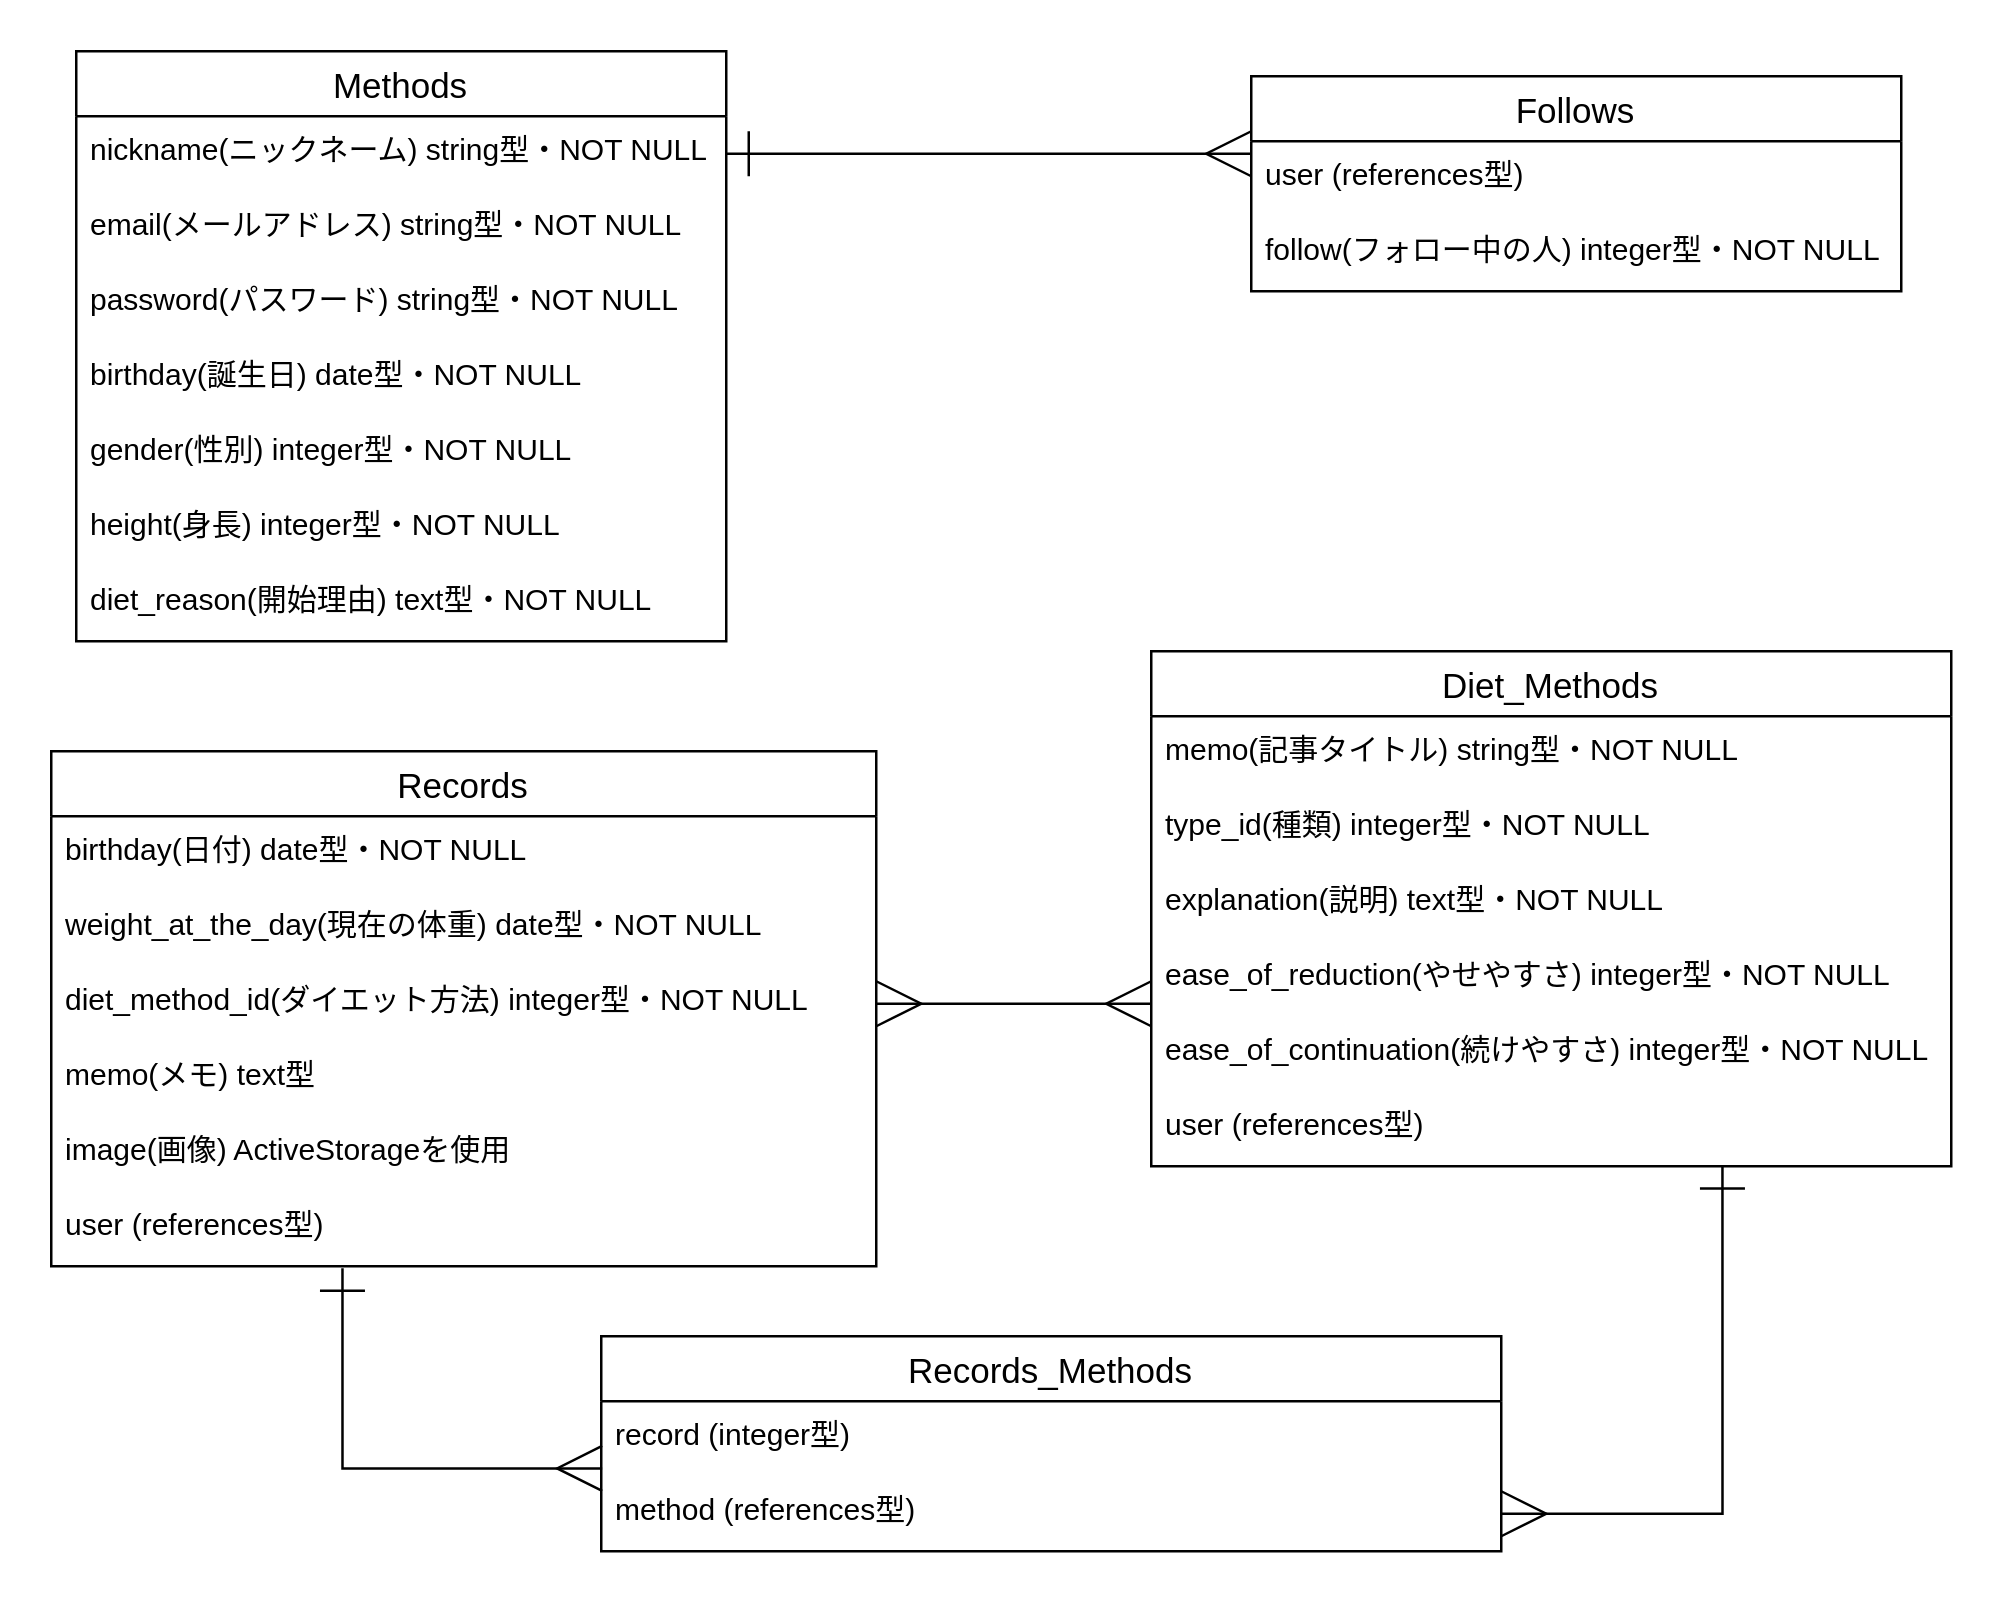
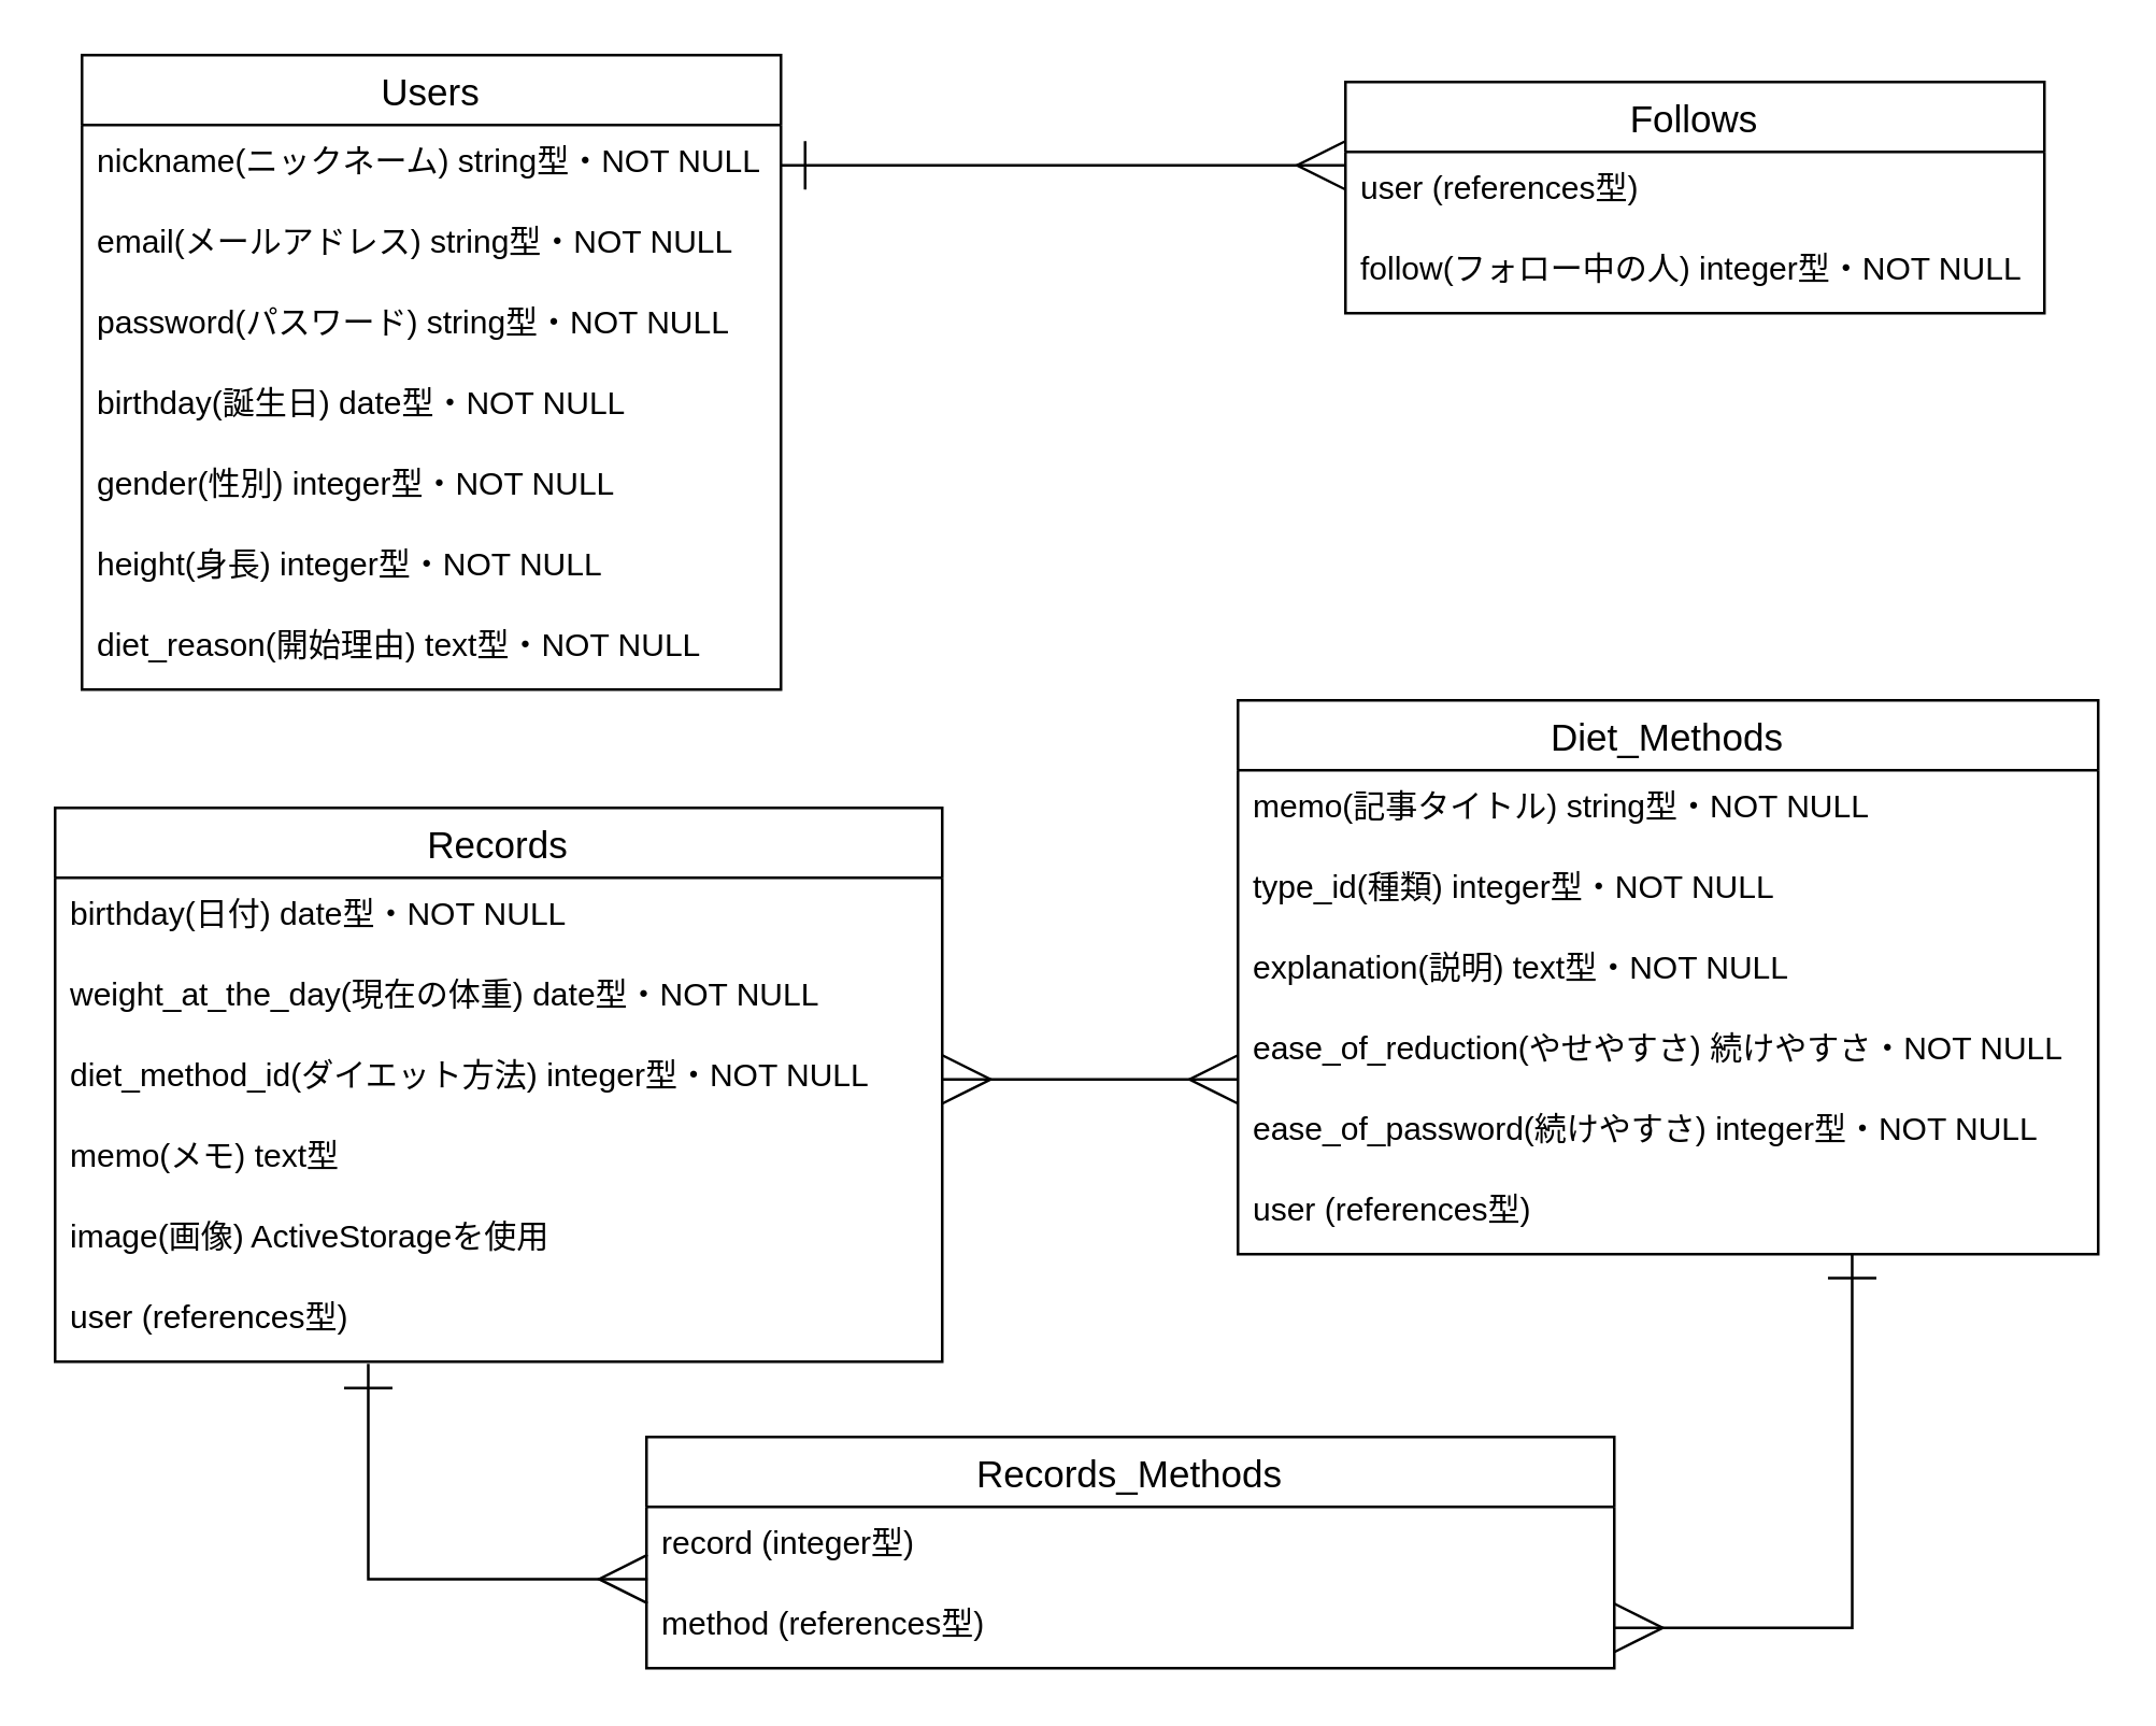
  <mxCell id="0" />
  <mxCell id="1" parent="0" />
- <mxCell id="2" value="Methods" style="swimlane;fontStyle=0;childLayout=stackLayout;horizontal=1;startSize=26;horizontalStack=0;resizeParent=1;resizeParentMax=0;resizeLast=0;collapsible=1;marginBottom=0;align=center;fontSize=14;" parent="1" vertex="1"><mxGeometry x="30" y="20" width="260" height="236" as="geometry" /></mxCell>
+ <mxCell id="2" value="Users" style="swimlane;fontStyle=0;childLayout=stackLayout;horizontal=1;startSize=26;horizontalStack=0;resizeParent=1;resizeParentMax=0;resizeLast=0;collapsible=1;marginBottom=0;align=center;fontSize=14;" parent="1" vertex="1"><mxGeometry x="30" y="20" width="260" height="236" as="geometry" /></mxCell>
  <mxCell id="3" value="nickname(ニックネーム) string型・NOT NULL" style="text;strokeColor=none;fillColor=none;spacingLeft=4;spacingRight=4;overflow=hidden;rotatable=0;points=[[0,0.5],[1,0.5]];portConstraint=eastwest;fontSize=12;" parent="2" vertex="1"><mxGeometry y="26" width="260" height="30" as="geometry" /></mxCell>
  <mxCell id="4" value="email(メールアドレス) string型・NOT NULL" style="text;strokeColor=none;fillColor=none;spacingLeft=4;spacingRight=4;overflow=hidden;rotatable=0;points=[[0,0.5],[1,0.5]];portConstraint=eastwest;fontSize=12;" parent="2" vertex="1"><mxGeometry y="56" width="260" height="30" as="geometry" /></mxCell>
  <mxCell id="5" value="password(パスワード) string型・NOT NULL" style="text;strokeColor=none;fillColor=none;spacingLeft=4;spacingRight=4;overflow=hidden;rotatable=0;points=[[0,0.5],[1,0.5]];portConstraint=eastwest;fontSize=12;" parent="2" vertex="1"><mxGeometry y="86" width="260" height="30" as="geometry" /></mxCell>
  <mxCell id="6" value="birthday(誕生日) date型・NOT NULL" style="text;strokeColor=none;fillColor=none;spacingLeft=4;spacingRight=4;overflow=hidden;rotatable=0;points=[[0,0.5],[1,0.5]];portConstraint=eastwest;fontSize=12;" parent="2" vertex="1"><mxGeometry y="116" width="260" height="30" as="geometry" /></mxCell>
  <mxCell id="7" value="gender(性別) integer型・NOT NULL" style="text;strokeColor=none;fillColor=none;spacingLeft=4;spacingRight=4;overflow=hidden;rotatable=0;points=[[0,0.5],[1,0.5]];portConstraint=eastwest;fontSize=12;" parent="2" vertex="1"><mxGeometry y="146" width="260" height="30" as="geometry" /></mxCell>
  <mxCell id="8" value="height(身長) integer型・NOT NULL" style="text;strokeColor=none;fillColor=none;spacingLeft=4;spacingRight=4;overflow=hidden;rotatable=0;points=[[0,0.5],[1,0.5]];portConstraint=eastwest;fontSize=12;" parent="2" vertex="1"><mxGeometry y="176" width="260" height="30" as="geometry" /></mxCell>
  <mxCell id="9" value="diet_reason(開始理由) text型・NOT NULL" style="text;strokeColor=none;fillColor=none;spacingLeft=4;spacingRight=4;overflow=hidden;rotatable=0;points=[[0,0.5],[1,0.5]];portConstraint=eastwest;fontSize=12;" parent="2" vertex="1"><mxGeometry y="206" width="260" height="30" as="geometry" /></mxCell>
  <mxCell id="10" value="Follows" style="swimlane;fontStyle=0;childLayout=stackLayout;horizontal=1;startSize=26;horizontalStack=0;resizeParent=1;resizeParentMax=0;resizeLast=0;collapsible=1;marginBottom=0;align=center;fontSize=14;" parent="1" vertex="1"><mxGeometry x="500" y="30" width="260" height="86" as="geometry" /></mxCell>
  <mxCell id="11" value="user (references型)" style="text;strokeColor=none;fillColor=none;spacingLeft=4;spacingRight=4;overflow=hidden;rotatable=0;points=[[0,0.5],[1,0.5]];portConstraint=eastwest;fontSize=12;" parent="10" vertex="1"><mxGeometry y="26" width="260" height="30" as="geometry" /></mxCell>
  <mxCell id="12" value="follow(フォロー中の人) integer型・NOT NULL" style="text;strokeColor=none;fillColor=none;spacingLeft=4;spacingRight=4;overflow=hidden;rotatable=0;points=[[0,0.5],[1,0.5]];portConstraint=eastwest;fontSize=12;" parent="10" vertex="1"><mxGeometry y="56" width="260" height="30" as="geometry" /></mxCell>
  <mxCell id="13" value="Diet_Methods" style="swimlane;fontStyle=0;childLayout=stackLayout;horizontal=1;startSize=26;horizontalStack=0;resizeParent=1;resizeParentMax=0;resizeLast=0;collapsible=1;marginBottom=0;align=center;fontSize=14;" parent="1" vertex="1"><mxGeometry x="460" y="260" width="320" height="206" as="geometry" /></mxCell>
  <mxCell id="14" value="memo(記事タイトル) string型・NOT NULL" style="text;strokeColor=none;fillColor=none;spacingLeft=4;spacingRight=4;overflow=hidden;rotatable=0;points=[[0,0.5],[1,0.5]];portConstraint=eastwest;fontSize=12;" parent="13" vertex="1"><mxGeometry y="26" width="320" height="30" as="geometry" /></mxCell>
  <mxCell id="15" value="type_id(種類) integer型・NOT NULL" style="text;strokeColor=none;fillColor=none;spacingLeft=4;spacingRight=4;overflow=hidden;rotatable=0;points=[[0,0.5],[1,0.5]];portConstraint=eastwest;fontSize=12;" parent="13" vertex="1"><mxGeometry y="56" width="320" height="30" as="geometry" /></mxCell>
  <mxCell id="16" value="explanation(説明) text型・NOT NULL" style="text;strokeColor=none;fillColor=none;spacingLeft=4;spacingRight=4;overflow=hidden;rotatable=0;points=[[0,0.5],[1,0.5]];portConstraint=eastwest;fontSize=12;" parent="13" vertex="1"><mxGeometry y="86" width="320" height="30" as="geometry" /></mxCell>
- <mxCell id="17" value="ease_of_reduction(やせやすさ) integer型・NOT NULL" style="text;strokeColor=none;fillColor=none;spacingLeft=4;spacingRight=4;overflow=hidden;rotatable=0;points=[[0,0.5],[1,0.5]];portConstraint=eastwest;fontSize=12;" parent="13" vertex="1"><mxGeometry y="116" width="320" height="30" as="geometry" /></mxCell>
- <mxCell id="18" value="ease_of_continuation(続けやすさ) integer型・NOT NULL" style="text;strokeColor=none;fillColor=none;spacingLeft=4;spacingRight=4;overflow=hidden;rotatable=0;points=[[0,0.5],[1,0.5]];portConstraint=eastwest;fontSize=12;" parent="13" vertex="1"><mxGeometry y="146" width="320" height="30" as="geometry" /></mxCell>
+ <mxCell id="17" value="ease_of_reduction(やせやすさ) 続けやすさ・NOT NULL" style="text;strokeColor=none;fillColor=none;spacingLeft=4;spacingRight=4;overflow=hidden;rotatable=0;points=[[0,0.5],[1,0.5]];portConstraint=eastwest;fontSize=12;" parent="13" vertex="1"><mxGeometry y="116" width="320" height="30" as="geometry" /></mxCell>
+ <mxCell id="18" value="ease_of_password(続けやすさ) integer型・NOT NULL" style="text;strokeColor=none;fillColor=none;spacingLeft=4;spacingRight=4;overflow=hidden;rotatable=0;points=[[0,0.5],[1,0.5]];portConstraint=eastwest;fontSize=12;" parent="13" vertex="1"><mxGeometry y="146" width="320" height="30" as="geometry" /></mxCell>
  <mxCell id="19" value="user (references型)" style="text;strokeColor=none;fillColor=none;spacingLeft=4;spacingRight=4;overflow=hidden;rotatable=0;points=[[0,0.5],[1,0.5]];portConstraint=eastwest;fontSize=12;" parent="13" vertex="1"><mxGeometry y="176" width="320" height="30" as="geometry" /></mxCell>
  <mxCell id="20" value="Records_Methods" style="swimlane;fontStyle=0;childLayout=stackLayout;horizontal=1;startSize=26;horizontalStack=0;resizeParent=1;resizeParentMax=0;resizeLast=0;collapsible=1;marginBottom=0;align=center;fontSize=14;" parent="1" vertex="1"><mxGeometry x="240" y="534" width="360" height="86" as="geometry" /></mxCell>
  <mxCell id="21" value="record (integer型)" style="text;strokeColor=none;fillColor=none;spacingLeft=4;spacingRight=4;overflow=hidden;rotatable=0;points=[[0,0.5],[1,0.5]];portConstraint=eastwest;fontSize=12;" parent="20" vertex="1"><mxGeometry y="26" width="360" height="30" as="geometry" /></mxCell>
  <mxCell id="22" value="method (references型)" style="text;strokeColor=none;fillColor=none;spacingLeft=4;spacingRight=4;overflow=hidden;rotatable=0;points=[[0,0.5],[1,0.5]];portConstraint=eastwest;fontSize=12;" parent="20" vertex="1"><mxGeometry y="56" width="360" height="30" as="geometry" /></mxCell>
  <mxCell id="23" style="edgeStyle=orthogonalEdgeStyle;rounded=0;orthogonalLoop=1;jettySize=auto;html=1;exitX=0.353;exitY=1.028;exitDx=0;exitDy=0;startArrow=ERone;startFill=0;startSize=16;endSize=16;endArrow=ERmany;endFill=0;exitPerimeter=0;entryX=0.001;entryY=-0.105;entryDx=0;entryDy=0;entryPerimeter=0;" parent="1" source="33" target="22" edge="1"><mxGeometry relative="1" as="geometry"><mxPoint x="140" y="710" as="targetPoint" /></mxGeometry></mxCell>
  <mxCell id="24" style="edgeStyle=orthogonalEdgeStyle;rounded=0;orthogonalLoop=1;jettySize=auto;html=1;exitX=1;exitY=0.5;exitDx=0;exitDy=0;entryX=0.714;entryY=0.995;entryDx=0;entryDy=0;entryPerimeter=0;startArrow=ERmany;startFill=0;startSize=16;endArrow=ERone;endFill=0;endSize=16;" parent="1" source="22" target="19" edge="1"><mxGeometry relative="1" as="geometry" /></mxCell>
  <mxCell id="25" style="edgeStyle=orthogonalEdgeStyle;rounded=0;orthogonalLoop=1;jettySize=auto;html=1;exitX=1;exitY=0.5;exitDx=0;exitDy=0;startArrow=ERone;startFill=0;startSize=16;endArrow=ERmany;endFill=0;endSize=16;" parent="1" source="3" edge="1"><mxGeometry relative="1" as="geometry"><mxPoint x="500" y="61" as="targetPoint" /></mxGeometry></mxCell>
  <mxCell id="26" style="edgeStyle=orthogonalEdgeStyle;rounded=0;orthogonalLoop=1;jettySize=auto;html=1;exitX=1;exitY=0.5;exitDx=0;exitDy=0;startArrow=ERmany;startFill=0;startSize=16;endArrow=ERmany;endFill=0;endSize=16;" parent="1" source="30" edge="1"><mxGeometry relative="1" as="geometry"><mxPoint x="460" y="401" as="targetPoint" /></mxGeometry></mxCell>
  <mxCell id="27" value="Records" style="swimlane;fontStyle=0;childLayout=stackLayout;horizontal=1;startSize=26;horizontalStack=0;resizeParent=1;resizeParentMax=0;resizeLast=0;collapsible=1;marginBottom=0;align=center;fontSize=14;" parent="1" vertex="1"><mxGeometry x="20" y="300" width="330" height="206" as="geometry" /></mxCell>
  <mxCell id="28" value="birthday(日付) date型・NOT NULL" style="text;strokeColor=none;fillColor=none;spacingLeft=4;spacingRight=4;overflow=hidden;rotatable=0;points=[[0,0.5],[1,0.5]];portConstraint=eastwest;fontSize=12;" parent="27" vertex="1"><mxGeometry y="26" width="330" height="30" as="geometry" /></mxCell>
  <mxCell id="29" value="weight_at_the_day(現在の体重) date型・NOT NULL" style="text;strokeColor=none;fillColor=none;spacingLeft=4;spacingRight=4;overflow=hidden;rotatable=0;points=[[0,0.5],[1,0.5]];portConstraint=eastwest;fontSize=12;" parent="27" vertex="1"><mxGeometry y="56" width="330" height="30" as="geometry" /></mxCell>
  <mxCell id="30" value="diet_method_id(ダイエット方法) integer型・NOT NULL" style="text;strokeColor=none;fillColor=none;spacingLeft=4;spacingRight=4;overflow=hidden;rotatable=0;points=[[0,0.5],[1,0.5]];portConstraint=eastwest;fontSize=12;" parent="27" vertex="1"><mxGeometry y="86" width="330" height="30" as="geometry" /></mxCell>
  <mxCell id="31" value="memo(メモ) text型" style="text;strokeColor=none;fillColor=none;spacingLeft=4;spacingRight=4;overflow=hidden;rotatable=0;points=[[0,0.5],[1,0.5]];portConstraint=eastwest;fontSize=12;" parent="27" vertex="1"><mxGeometry y="116" width="330" height="30" as="geometry" /></mxCell>
  <mxCell id="32" value="image(画像) ActiveStorageを使用" style="text;strokeColor=none;fillColor=none;spacingLeft=4;spacingRight=4;overflow=hidden;rotatable=0;points=[[0,0.5],[1,0.5]];portConstraint=eastwest;fontSize=12;" parent="27" vertex="1"><mxGeometry y="146" width="330" height="30" as="geometry" /></mxCell>
  <mxCell id="33" value="user (references型)" style="text;strokeColor=none;fillColor=none;spacingLeft=4;spacingRight=4;overflow=hidden;rotatable=0;points=[[0,0.5],[1,0.5]];portConstraint=eastwest;fontSize=12;" parent="27" vertex="1"><mxGeometry y="176" width="330" height="30" as="geometry" /></mxCell>
